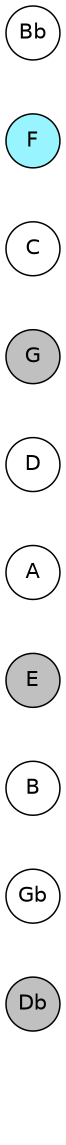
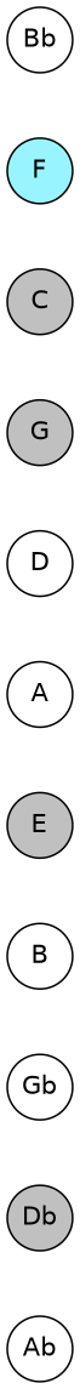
  graph {
    mindist=.1
    node [fillcolor=white fontname=Helvetica margin=0 shape=circle style=filled]
    edge [style=invis]
    E [fillcolor=gray]
    B
    Gb
    Db [fillcolor=gray]
+   Ab
    Bb
    F [fillcolor=cadetblue1]
-   C
+   C [fillcolor=gray]
    G [fillcolor=gray]
    D
    A
    subgraph sub_1 {
      E
      B
      Gb
      Db
+     Ab
      Bb
      F
      C
      G
      D
      A
    }
    E -- B
    B -- Gb
    Gb -- Db
+   Db -- Ab
    Bb -- F
    F -- C
    C -- G
    G -- D
    D -- A
    A -- E
  }
